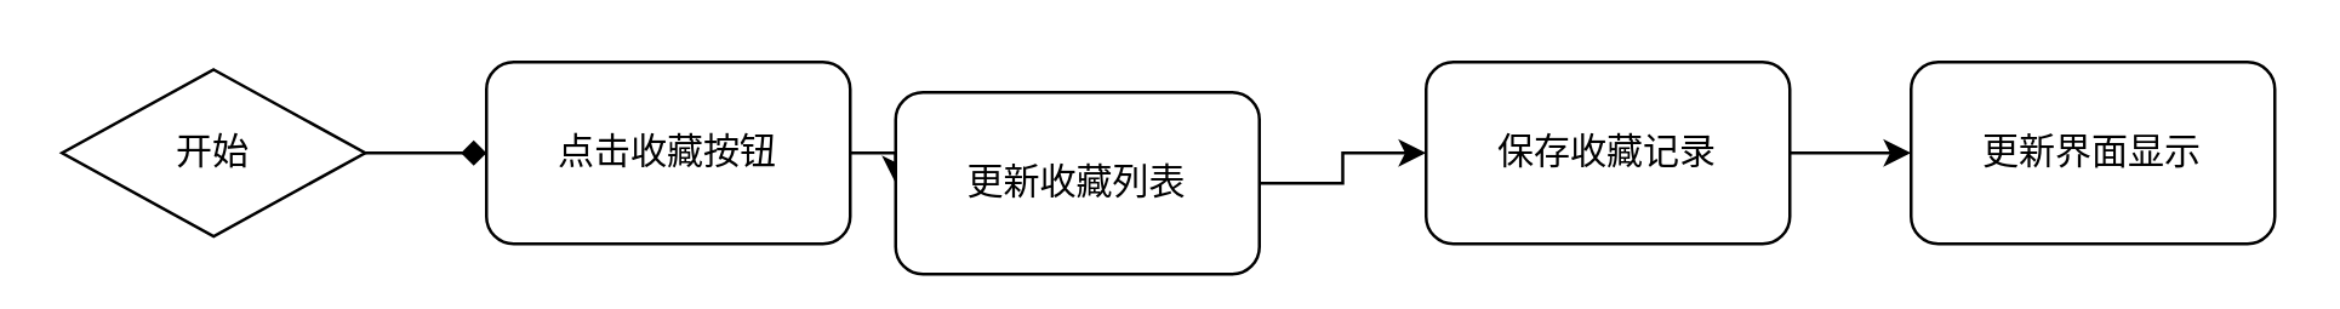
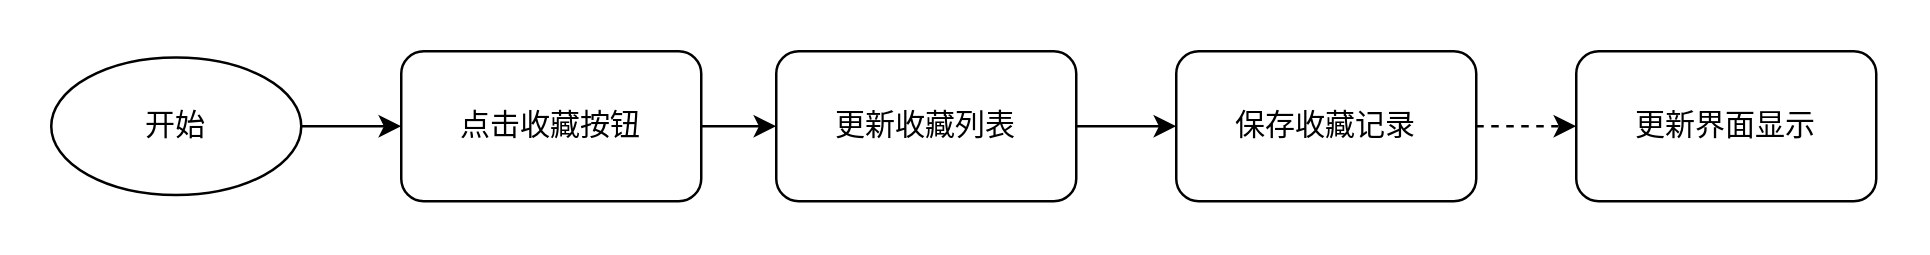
  <mxCell id="0" />
  <mxCell id="1" parent="0" />
  <mxCell id="2" style="edgeStyle=orthogonalEdgeStyle;rounded=0;orthogonalLoop=1;jettySize=auto;html=1;exitX=1;exitY=0.5;exitDx=0;exitDy=0;entryX=0;entryY=0.5;entryDx=0;entryDy=0;" edge="1" parent="1" source="3" target="5"><mxGeometry relative="1" as="geometry" /></mxCell>
  <mxCell id="3" value="点击收藏按钮" style="rounded=1;whiteSpace=wrap;html=1;" vertex="1" parent="1"><mxGeometry x="160" y="20" width="120" height="60" as="geometry" /></mxCell>
  <mxCell id="4" style="edgeStyle=orthogonalEdgeStyle;rounded=0;orthogonalLoop=1;jettySize=auto;html=1;exitX=1;exitY=0.5;exitDx=0;exitDy=0;entryX=0;entryY=0.5;entryDx=0;entryDy=0;" edge="1" parent="1" source="5" target="7"><mxGeometry relative="1" as="geometry" /></mxCell>
- <mxCell id="5" value="更新收藏列表" style="rounded=1;whiteSpace=wrap;html=1;" vertex="1" parent="1"><mxGeometry x="295" y="30" width="120" height="60" as="geometry" /></mxCell>
- <mxCell id="6" style="edgeStyle=orthogonalEdgeStyle;rounded=0;orthogonalLoop=1;jettySize=auto;html=1;exitX=1;exitY=0.5;exitDx=0;exitDy=0;entryX=0;entryY=0.5;entryDx=0;entryDy=0;" edge="1" parent="1" source="7" target="8"><mxGeometry relative="1" as="geometry" /></mxCell>
+ <mxCell id="5" value="更新收藏列表" style="rounded=1;whiteSpace=wrap;html=1;" vertex="1" parent="1"><mxGeometry x="310" y="20" width="120" height="60" as="geometry" /></mxCell>
+ <mxCell id="6" style="edgeStyle=orthogonalEdgeStyle;rounded=0;orthogonalLoop=1;jettySize=auto;html=1;exitX=1;exitY=0.5;exitDx=0;exitDy=0;entryX=0;entryY=0.5;entryDx=0;entryDy=0;dashed=1;" edge="1" parent="1" source="7" target="8"><mxGeometry relative="1" as="geometry" /></mxCell>
  <mxCell id="7" value="保存收藏记录" style="rounded=1;whiteSpace=wrap;html=1;" vertex="1" parent="1"><mxGeometry x="470" y="20" width="120" height="60" as="geometry" /></mxCell>
  <mxCell id="8" value="更新界面显示" style="rounded=1;whiteSpace=wrap;html=1;" vertex="1" parent="1"><mxGeometry x="630" y="20" width="120" height="60" as="geometry" /></mxCell>
- <mxCell id="9" style="edgeStyle=orthogonalEdgeStyle;rounded=0;orthogonalLoop=1;jettySize=auto;html=1;exitX=1;exitY=0.5;exitDx=0;exitDy=0;entryX=0;entryY=0.5;entryDx=0;entryDy=0;endArrow=diamond;" edge="1" parent="1" source="10" target="3"><mxGeometry relative="1" as="geometry" /></mxCell>
- <mxCell id="10" value="开始" style="rhombus;whiteSpace=wrap;html=1;" vertex="1" parent="1"><mxGeometry x="20" y="22.5" width="100" height="55" as="geometry" /></mxCell>
+ <mxCell id="9" style="edgeStyle=orthogonalEdgeStyle;rounded=0;orthogonalLoop=1;jettySize=auto;html=1;exitX=1;exitY=0.5;exitDx=0;exitDy=0;entryX=0;entryY=0.5;entryDx=0;entryDy=0;" edge="1" parent="1" source="10" target="3"><mxGeometry relative="1" as="geometry" /></mxCell>
+ <mxCell id="10" value="开始" style="ellipse;whiteSpace=wrap;html=1;" vertex="1" parent="1"><mxGeometry x="20" y="22.5" width="100" height="55" as="geometry" /></mxCell>
